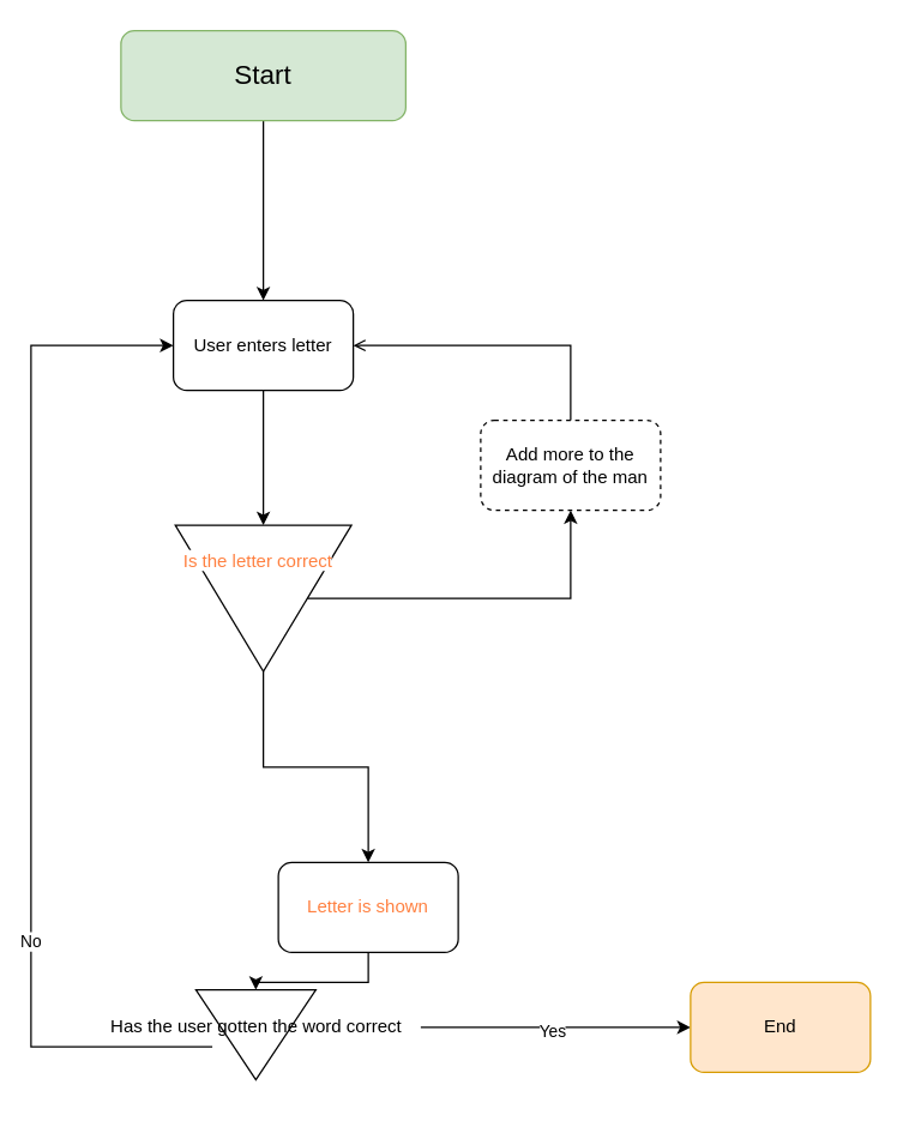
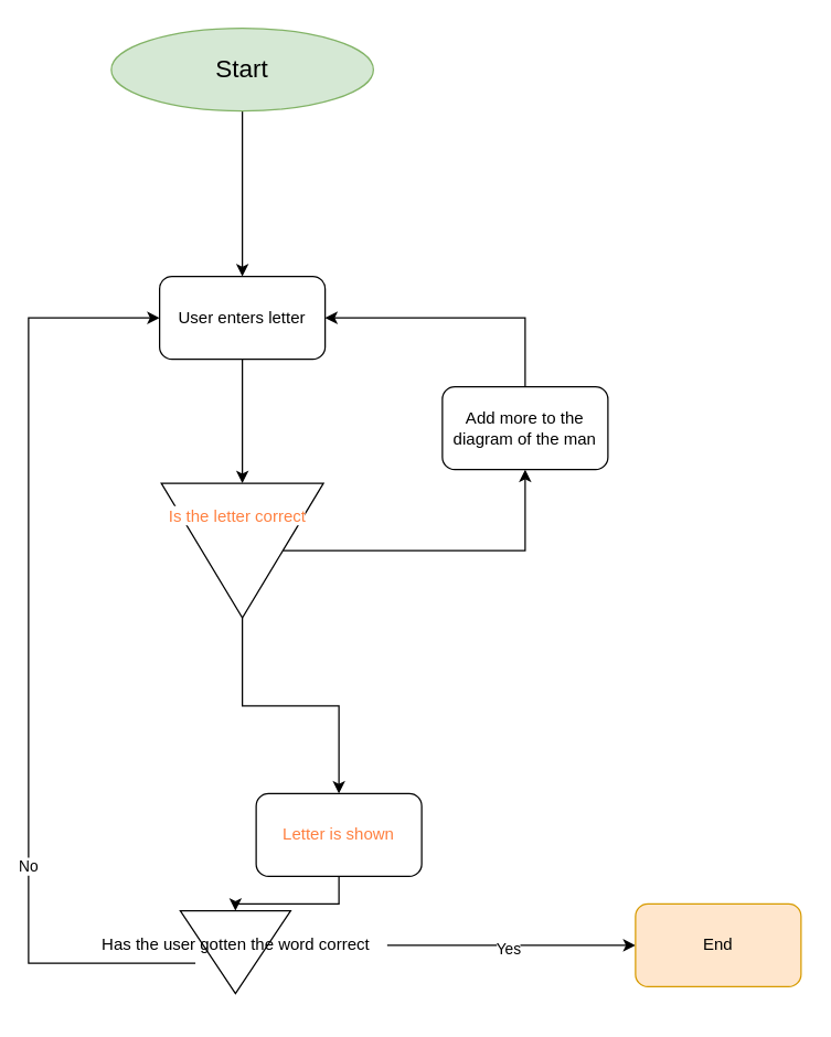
  <mxCell id="0" />
  <mxCell id="1" parent="0" />
  <mxCell id="2" style="edgeStyle=orthogonalEdgeStyle;rounded=0;orthogonalLoop=1;jettySize=auto;html=1;exitX=0.5;exitY=1;exitDx=0;exitDy=0;entryX=0.5;entryY=0;entryDx=0;entryDy=0;" edge="1" parent="1" source="3"><mxGeometry relative="1" as="geometry"><mxPoint x="175" y="200" as="targetPoint" /></mxGeometry></mxCell>
- <mxCell id="3" value="Start" style="rounded=1;whiteSpace=wrap;html=1;fillColor=#d5e8d4;strokeColor=#82b366;fontSize=18;" vertex="1" parent="1"><mxGeometry x="80" y="20" width="190" height="60" as="geometry" /></mxCell>
+ <mxCell id="3" value="Start" style="ellipse;whiteSpace=wrap;html=1;fillColor=#d5e8d4;strokeColor=#82b366;fontSize=18;" vertex="1" parent="1"><mxGeometry x="80" y="20" width="190" height="60" as="geometry" /></mxCell>
  <mxCell id="4" style="edgeStyle=orthogonalEdgeStyle;rounded=0;orthogonalLoop=1;jettySize=auto;html=1;exitX=1;exitY=0.5;exitDx=0;exitDy=0;entryX=0.5;entryY=0;entryDx=0;entryDy=0;" edge="1" parent="1" source="6" target="13"><mxGeometry relative="1" as="geometry" /></mxCell>
  <mxCell id="5" style="edgeStyle=orthogonalEdgeStyle;rounded=0;orthogonalLoop=1;jettySize=auto;html=1;exitX=0.5;exitY=0;exitDx=0;exitDy=0;entryX=0.5;entryY=1;entryDx=0;entryDy=0;" edge="1" parent="1" source="6" target="15"><mxGeometry relative="1" as="geometry" /></mxCell>
  <mxCell id="6" value="" style="triangle;whiteSpace=wrap;html=1;rotation=90;spacingRight=1;" vertex="1" parent="1"><mxGeometry x="126.25" y="340" width="97.5" height="117.5" as="geometry" /></mxCell>
  <mxCell id="7" style="edgeStyle=orthogonalEdgeStyle;rounded=0;orthogonalLoop=1;jettySize=auto;html=1;exitX=0.5;exitY=1;exitDx=0;exitDy=0;entryX=0;entryY=0.5;entryDx=0;entryDy=0;" edge="1" parent="1" source="8" target="6"><mxGeometry relative="1" as="geometry" /></mxCell>
  <mxCell id="8" value="User enters letter" style="rounded=1;whiteSpace=wrap;html=1;" vertex="1" parent="1"><mxGeometry x="115" y="200" width="120" height="60" as="geometry" /></mxCell>
  <mxCell id="9" value="&lt;span style=&quot;caret-color: rgb(0, 0, 0); font-family: Helvetica; font-size: 12px; font-style: normal; font-variant-caps: normal; font-weight: 400; letter-spacing: normal; text-align: center; text-indent: 0px; text-transform: none; word-spacing: 0px; -webkit-text-stroke-width: 0px; background-color: rgb(255, 255, 255); text-decoration: none; float: none; display: inline !important;&quot;&gt;Is the letter correct&lt;/span&gt;&lt;br class=&quot;Apple-interchange-newline&quot;&gt;" style="text;whiteSpace=wrap;html=1;fontColor=#FF8040;" vertex="1" parent="1"><mxGeometry x="120" y="360" width="110" height="30" as="geometry" /></mxCell>
  <mxCell id="10" style="edgeStyle=orthogonalEdgeStyle;rounded=0;orthogonalLoop=1;jettySize=auto;html=1;entryX=0;entryY=0.5;entryDx=0;entryDy=0;exitX=0.368;exitY=0.933;exitDx=0;exitDy=0;exitPerimeter=0;" edge="1" parent="1" source="19" target="8"><mxGeometry relative="1" as="geometry"><mxPoint x="20" y="220" as="targetPoint" /><mxPoint x="50" y="710" as="sourcePoint" /><Array as="points"><mxPoint x="20" y="698" /><mxPoint x="20" y="230" /></Array></mxGeometry></mxCell>
  <mxCell id="11" value="No" style="edgeLabel;html=1;align=center;verticalAlign=middle;resizable=0;points=[];" vertex="1" connectable="0" parent="10"><mxGeometry x="-0.442" y="1" relative="1" as="geometry"><mxPoint as="offset" /></mxGeometry></mxCell>
  <mxCell id="12" style="edgeStyle=orthogonalEdgeStyle;rounded=0;orthogonalLoop=1;jettySize=auto;html=1;exitX=0.5;exitY=1;exitDx=0;exitDy=0;entryX=0;entryY=0.5;entryDx=0;entryDy=0;" edge="1" parent="1" source="13" target="16"><mxGeometry relative="1" as="geometry" /></mxCell>
  <mxCell id="13" value="Letter is shown" style="rounded=1;whiteSpace=wrap;html=1;fontColor=#FF8040;" vertex="1" parent="1"><mxGeometry x="185" y="575" width="120" height="60" as="geometry" /></mxCell>
- <mxCell id="14" style="edgeStyle=orthogonalEdgeStyle;rounded=0;orthogonalLoop=1;jettySize=auto;html=1;exitX=0.5;exitY=0;exitDx=0;exitDy=0;entryX=1;entryY=0.5;entryDx=0;entryDy=0;endArrow=open;" edge="1" parent="1" source="15" target="8"><mxGeometry relative="1" as="geometry" /></mxCell>
- <mxCell id="15" value="Add more to the diagram of the man" style="rounded=1;whiteSpace=wrap;html=1;dashed=1;" vertex="1" parent="1"><mxGeometry x="320" y="280" width="120" height="60" as="geometry" /></mxCell>
+ <mxCell id="14" style="edgeStyle=orthogonalEdgeStyle;rounded=0;orthogonalLoop=1;jettySize=auto;html=1;exitX=0.5;exitY=0;exitDx=0;exitDy=0;entryX=1;entryY=0.5;entryDx=0;entryDy=0;" edge="1" parent="1" source="15" target="8"><mxGeometry relative="1" as="geometry" /></mxCell>
+ <mxCell id="15" value="Add more to the diagram of the man" style="rounded=1;whiteSpace=wrap;html=1;" vertex="1" parent="1"><mxGeometry x="320" y="280" width="120" height="60" as="geometry" /></mxCell>
  <mxCell id="16" value="" style="triangle;whiteSpace=wrap;html=1;rotation=90;" vertex="1" parent="1"><mxGeometry x="140" y="650" width="60" height="80" as="geometry" /></mxCell>
  <mxCell id="17" style="edgeStyle=orthogonalEdgeStyle;rounded=0;orthogonalLoop=1;jettySize=auto;html=1;" edge="1" parent="1" source="19"><mxGeometry relative="1" as="geometry"><mxPoint x="460" y="685" as="targetPoint" /></mxGeometry></mxCell>
  <mxCell id="18" value="Yes" style="edgeLabel;html=1;align=center;verticalAlign=middle;resizable=0;points=[];" vertex="1" connectable="0" parent="17"><mxGeometry x="-0.036" y="-2" relative="1" as="geometry"><mxPoint as="offset" /></mxGeometry></mxCell>
  <mxCell id="19" value="Has the user gotten the word correct" style="text;html=1;align=center;verticalAlign=middle;resizable=0;points=[];autosize=1;strokeColor=none;fillColor=none;" vertex="1" parent="1"><mxGeometry x="60" y="670" width="220" height="30" as="geometry" /></mxCell>
  <mxCell id="20" value="End" style="rounded=1;whiteSpace=wrap;html=1;fillColor=#ffe6cc;strokeColor=#d79b00;" vertex="1" parent="1"><mxGeometry x="460" y="655" width="120" height="60" as="geometry" /></mxCell>
